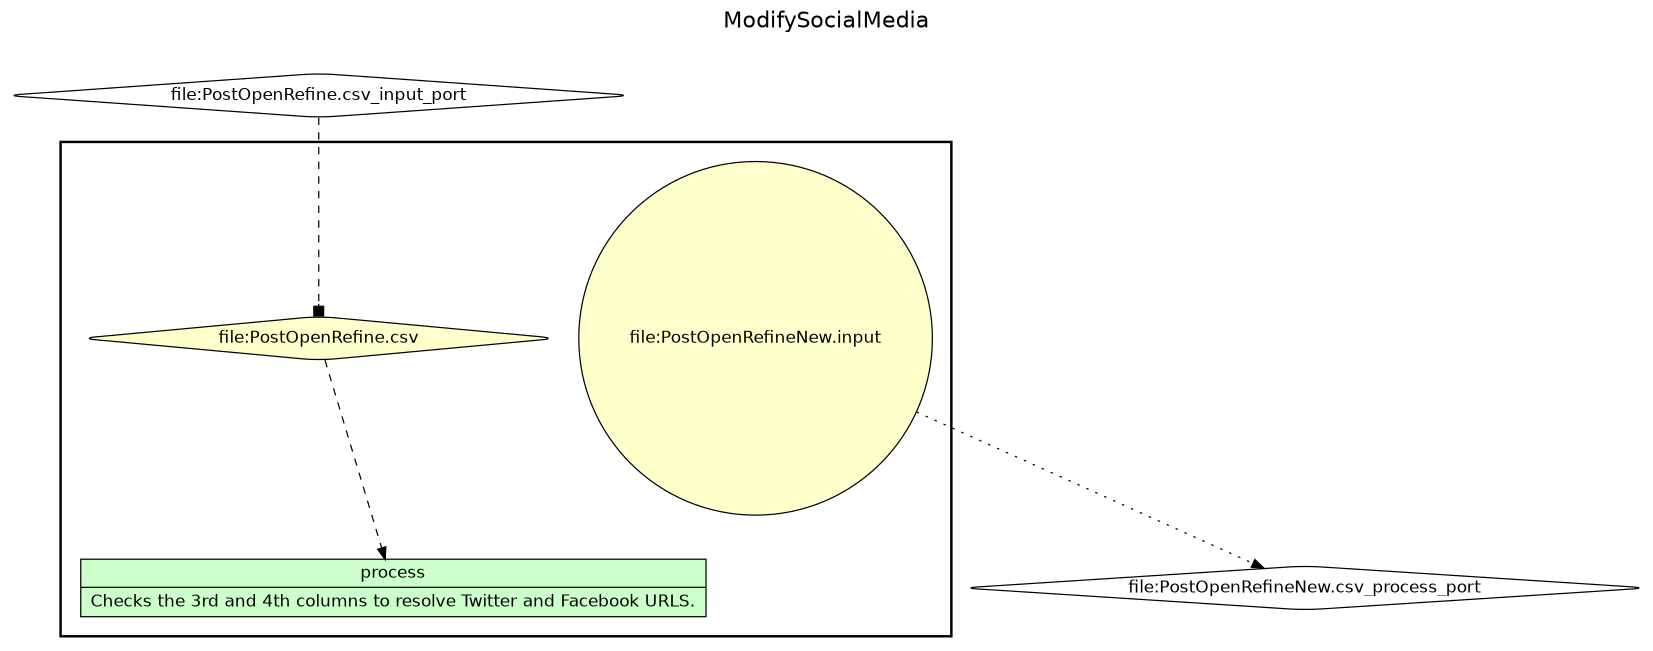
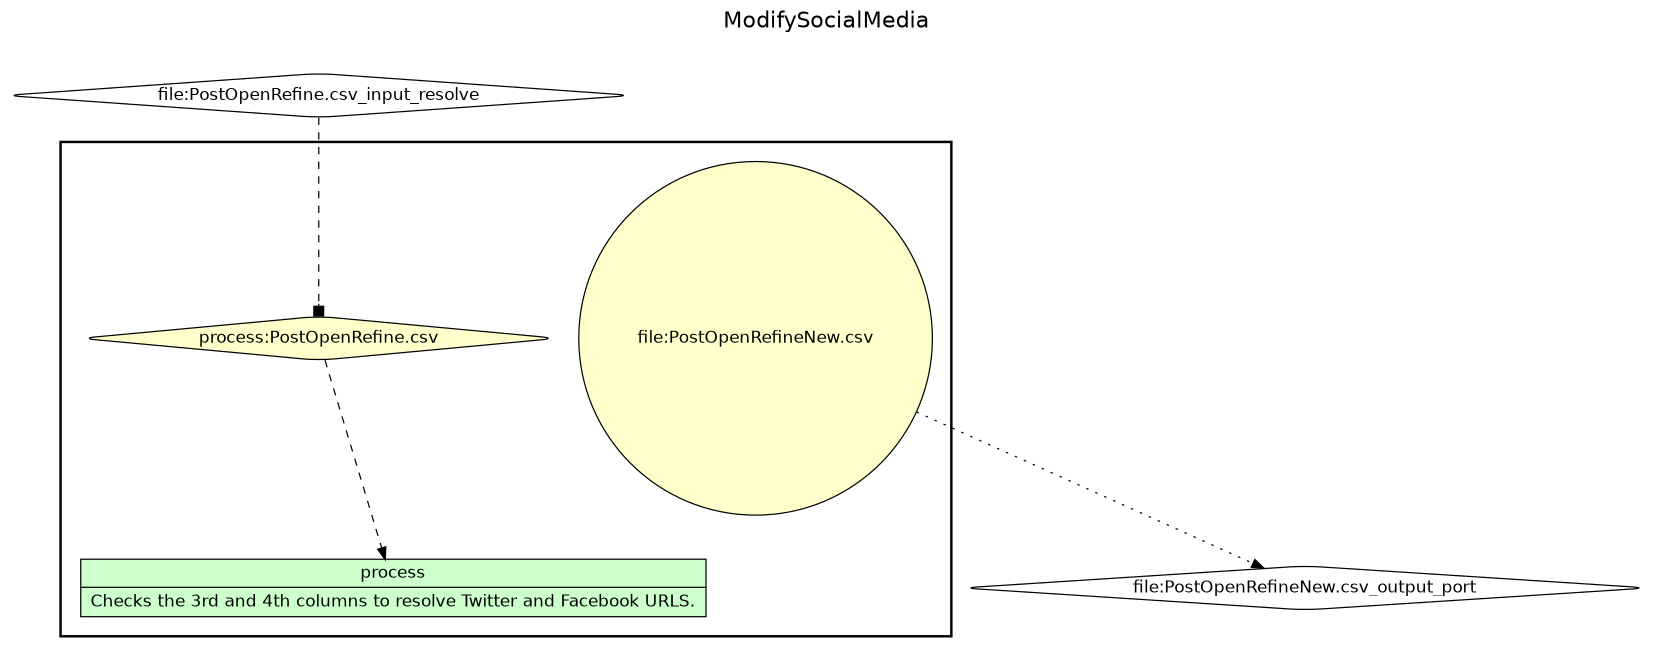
  digraph {
    fontname=Helvetica
    fontsize=18
    label=ModifySocialMedia
    labelloc=t
    rankdir=TB
    node [fillcolor="#FFFFCC" fontname=Helvetica peripheries=1 shape=diamond style="rounded,filled"]
    edge [arrowhead=normal style=dashed]
    n1 [fillcolor="#CCFFCC" label="{<f0> process |<f1> Checks the 3rd and 4th columns to resolve Twitter and Facebook URLS.}" rankdir=LR shape=record style=filled]
-   "file:PostOpenRefineNew.csv" [shape=circle label="file:PostOpenRefineNew.input"]
-   "file:PostOpenRefine.csv"
-   "file:PostOpenRefineNew.csv_output_port" [fillcolor="#FFFFFF" width=0.2 label="file:PostOpenRefineNew.csv_process_port"]
-   "file:PostOpenRefine.csv_input_port" [fillcolor="#FFFFFF" width=0.2]
+   "file:PostOpenRefineNew.csv" [shape=circle]
+   "file:PostOpenRefine.csv" [label="process:PostOpenRefine.csv"]
+   "file:PostOpenRefineNew.csv_output_port" [fillcolor="#FFFFFF" width=0.2]
+   "file:PostOpenRefine.csv_input_port" [fillcolor="#FFFFFF" width=0.2 label="file:PostOpenRefine.csv_input_resolve"]
    subgraph cluster_1 {
      color=black
      label=""
      penwidth=2
      subgraph cluster_2 {
        color=black
        label=""
        penwidth=0
        n1
        "file:PostOpenRefineNew.csv"
        "file:PostOpenRefine.csv"
      }
    }
    "file:PostOpenRefineNew.csv" -> "file:PostOpenRefineNew.csv_output_port" [style=dotted]
    "file:PostOpenRefine.csv" -> n1
    "file:PostOpenRefine.csv_input_port" -> "file:PostOpenRefine.csv" [arrowhead=box]
  }
